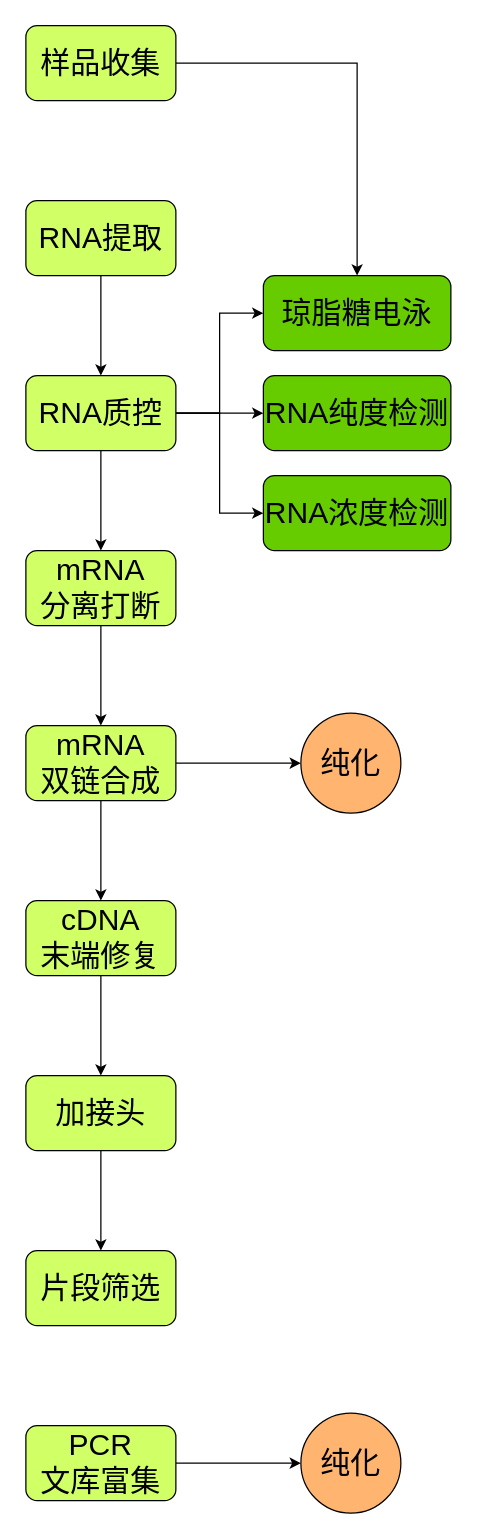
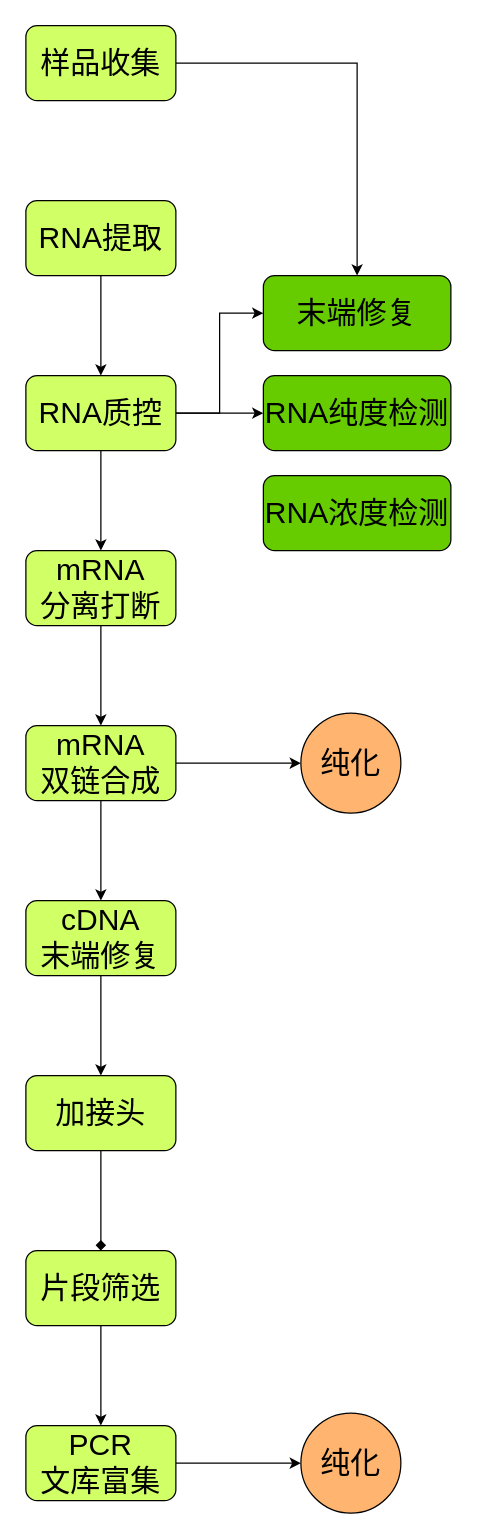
  <mxCell id="0" />
  <mxCell id="1" parent="0" />
  <mxCell id="2" value="" style="edgeStyle=orthogonalEdgeStyle;rounded=0;orthogonalLoop=1;jettySize=auto;html=1;" edge="1" parent="1" source="3" target="13"><mxGeometry relative="1" as="geometry" /></mxCell>
  <mxCell id="3" value="&lt;span style=&quot;font-size: 24px;&quot;&gt;样品收集&lt;/span&gt;" style="rounded=1;whiteSpace=wrap;html=1;fillColor=#D1FF66;" vertex="1" parent="1"><mxGeometry x="20" y="20" width="120" height="60" as="geometry" /></mxCell>
  <mxCell id="4" value="" style="edgeStyle=orthogonalEdgeStyle;rounded=0;orthogonalLoop=1;jettySize=auto;html=1;" edge="1" parent="1" source="5" target="10"><mxGeometry relative="1" as="geometry" /></mxCell>
  <mxCell id="5" value="&lt;font style=&quot;font-size: 24px;&quot;&gt;RNA提取&lt;/font&gt;" style="whiteSpace=wrap;html=1;fillColor=#D1FF66;rounded=1;" vertex="1" parent="1"><mxGeometry x="20" y="160" width="120" height="60" as="geometry" /></mxCell>
  <mxCell id="6" style="edgeStyle=orthogonalEdgeStyle;rounded=0;orthogonalLoop=1;jettySize=auto;html=1;entryX=0;entryY=0.5;entryDx=0;entryDy=0;" edge="1" parent="1" source="10" target="13"><mxGeometry relative="1" as="geometry" /></mxCell>
  <mxCell id="7" style="edgeStyle=orthogonalEdgeStyle;rounded=0;orthogonalLoop=1;jettySize=auto;html=1;entryX=0;entryY=0.5;entryDx=0;entryDy=0;" edge="1" parent="1" source="10" target="11"><mxGeometry relative="1" as="geometry" /></mxCell>
- <mxCell id="8" style="edgeStyle=orthogonalEdgeStyle;rounded=0;orthogonalLoop=1;jettySize=auto;html=1;entryX=0;entryY=0.5;entryDx=0;entryDy=0;" edge="1" parent="1" source="10" target="12"><mxGeometry relative="1" as="geometry" /></mxCell>
  <mxCell id="9" value="" style="edgeStyle=orthogonalEdgeStyle;rounded=0;orthogonalLoop=1;jettySize=auto;html=1;" edge="1" parent="1" source="10" target="15"><mxGeometry relative="1" as="geometry" /></mxCell>
  <mxCell id="10" value="&lt;font style=&quot;font-size: 24px;&quot;&gt;RNA质控&lt;/font&gt;" style="whiteSpace=wrap;html=1;fillColor=#D1FF66;rounded=1;" vertex="1" parent="1"><mxGeometry x="20" y="300" width="120" height="60" as="geometry" /></mxCell>
  <mxCell id="11" value="&lt;font style=&quot;font-size: 24px;&quot;&gt;RNA纯度检测&lt;/font&gt;&lt;span style=&quot;caret-color: rgb(0, 0, 0); font-family: &amp;quot;Microsoft YaHei&amp;quot;, ΢���ź�, �ź�����, ������, ����, &amp;quot;Microsoft JhengHei&amp;quot;, ����ϸ��, STHeiti, MingLiu; font-size: 14px; text-align: left; text-size-adjust: auto; background-color: rgb(255, 255, 255);&quot;&gt;&lt;/span&gt;" style="whiteSpace=wrap;html=1;fillColor=#66CC00;rounded=1;" vertex="1" parent="1"><mxGeometry x="210" y="300" width="150" height="60" as="geometry" /></mxCell>
  <mxCell id="12" value="&lt;font style=&quot;font-size: 24px;&quot;&gt;RNA浓度检测&lt;/font&gt;" style="whiteSpace=wrap;html=1;fillColor=#66CC00;rounded=1;" vertex="1" parent="1"><mxGeometry x="210" y="380" width="150" height="60" as="geometry" /></mxCell>
- <mxCell id="13" value="&lt;font style=&quot;font-size: 24px;&quot;&gt;琼脂糖电泳&lt;/font&gt;" style="whiteSpace=wrap;html=1;fillColor=#66CC00;rounded=1;" vertex="1" parent="1"><mxGeometry x="210" y="220" width="150" height="60" as="geometry" /></mxCell>
+ <mxCell id="13" value="&lt;font style=&quot;font-size: 24px;&quot;&gt;末端修复&lt;/font&gt;" style="whiteSpace=wrap;html=1;fillColor=#66CC00;rounded=1;" vertex="1" parent="1"><mxGeometry x="210" y="220" width="150" height="60" as="geometry" /></mxCell>
  <mxCell id="14" value="" style="edgeStyle=orthogonalEdgeStyle;rounded=0;orthogonalLoop=1;jettySize=auto;html=1;" edge="1" parent="1" source="15" target="18"><mxGeometry relative="1" as="geometry" /></mxCell>
  <mxCell id="15" value="&lt;font style=&quot;font-size: 24px;&quot;&gt;mRNA&lt;br&gt;分离打断&lt;/font&gt;" style="whiteSpace=wrap;html=1;fillColor=#D1FF66;rounded=1;" vertex="1" parent="1"><mxGeometry x="20" y="440" width="120" height="60" as="geometry" /></mxCell>
  <mxCell id="16" value="" style="edgeStyle=orthogonalEdgeStyle;rounded=0;orthogonalLoop=1;jettySize=auto;html=1;" edge="1" parent="1" source="18" target="20"><mxGeometry relative="1" as="geometry" /></mxCell>
  <mxCell id="17" value="" style="edgeStyle=orthogonalEdgeStyle;rounded=0;orthogonalLoop=1;jettySize=auto;html=1;" edge="1" parent="1" source="18" target="27"><mxGeometry relative="1" as="geometry" /></mxCell>
  <mxCell id="18" value="&lt;font style=&quot;font-size: 24px;&quot;&gt;mRNA&lt;br&gt;双链合成&lt;/font&gt;" style="whiteSpace=wrap;html=1;fillColor=#D1FF66;rounded=1;" vertex="1" parent="1"><mxGeometry x="20" y="580" width="120" height="60" as="geometry" /></mxCell>
  <mxCell id="19" value="" style="edgeStyle=orthogonalEdgeStyle;rounded=0;orthogonalLoop=1;jettySize=auto;html=1;" edge="1" parent="1" source="20" target="22"><mxGeometry relative="1" as="geometry" /></mxCell>
  <mxCell id="20" value="&lt;font style=&quot;font-size: 24px;&quot;&gt;cDNA&lt;br&gt;末端修复&lt;/font&gt;" style="whiteSpace=wrap;html=1;fillColor=#D1FF66;rounded=1;" vertex="1" parent="1"><mxGeometry x="20" y="720" width="120" height="60" as="geometry" /></mxCell>
- <mxCell id="21" value="" style="edgeStyle=orthogonalEdgeStyle;rounded=0;orthogonalLoop=1;jettySize=auto;html=1;" edge="1" parent="1" source="22" target="24"><mxGeometry relative="1" as="geometry" /></mxCell>
+ <mxCell id="21" value="" style="edgeStyle=orthogonalEdgeStyle;rounded=0;orthogonalLoop=1;jettySize=auto;html=1;endArrow=diamond;" edge="1" parent="1" source="22" target="24"><mxGeometry relative="1" as="geometry" /></mxCell>
  <mxCell id="22" value="&lt;font style=&quot;font-size: 24px;&quot;&gt;加接头&lt;/font&gt;" style="whiteSpace=wrap;html=1;fillColor=#D1FF66;rounded=1;" vertex="1" parent="1"><mxGeometry x="20" y="860" width="120" height="60" as="geometry" /></mxCell>
+ <mxCell id="23" value="" style="edgeStyle=orthogonalEdgeStyle;rounded=0;orthogonalLoop=1;jettySize=auto;html=1;" edge="1" parent="1" source="24" target="26"><mxGeometry relative="1" as="geometry" /></mxCell>
  <mxCell id="24" value="&lt;font style=&quot;font-size: 24px;&quot;&gt;片段筛选&lt;/font&gt;" style="whiteSpace=wrap;html=1;fillColor=#D1FF66;rounded=1;" vertex="1" parent="1"><mxGeometry x="20" y="1000" width="120" height="60" as="geometry" /></mxCell>
  <mxCell id="25" value="" style="edgeStyle=orthogonalEdgeStyle;rounded=0;orthogonalLoop=1;jettySize=auto;html=1;" edge="1" parent="1" source="26" target="28"><mxGeometry relative="1" as="geometry" /></mxCell>
  <mxCell id="26" value="&lt;font style=&quot;font-size: 24px;&quot;&gt;PCR&lt;br&gt;文库富集&lt;/font&gt;" style="whiteSpace=wrap;html=1;fillColor=#D1FF66;rounded=1;" vertex="1" parent="1"><mxGeometry x="20" y="1140" width="120" height="60" as="geometry" /></mxCell>
  <mxCell id="27" value="&lt;font style=&quot;font-size: 24px;&quot;&gt;纯化&lt;/font&gt;" style="ellipse;whiteSpace=wrap;html=1;fillColor=#FFB570;rounded=1;" vertex="1" parent="1"><mxGeometry x="240" y="570" width="80" height="80" as="geometry" /></mxCell>
  <mxCell id="28" value="&lt;font style=&quot;font-size: 24px;&quot;&gt;纯化&lt;/font&gt;" style="ellipse;whiteSpace=wrap;html=1;fillColor=#FFB570;rounded=1;" vertex="1" parent="1"><mxGeometry x="240" y="1130" width="80" height="80" as="geometry" /></mxCell>
